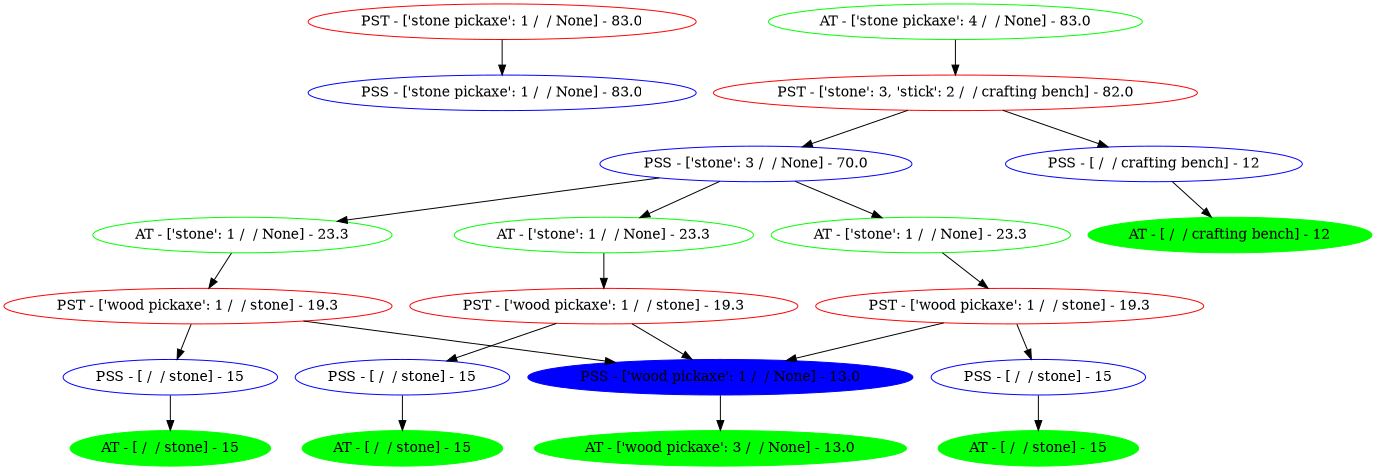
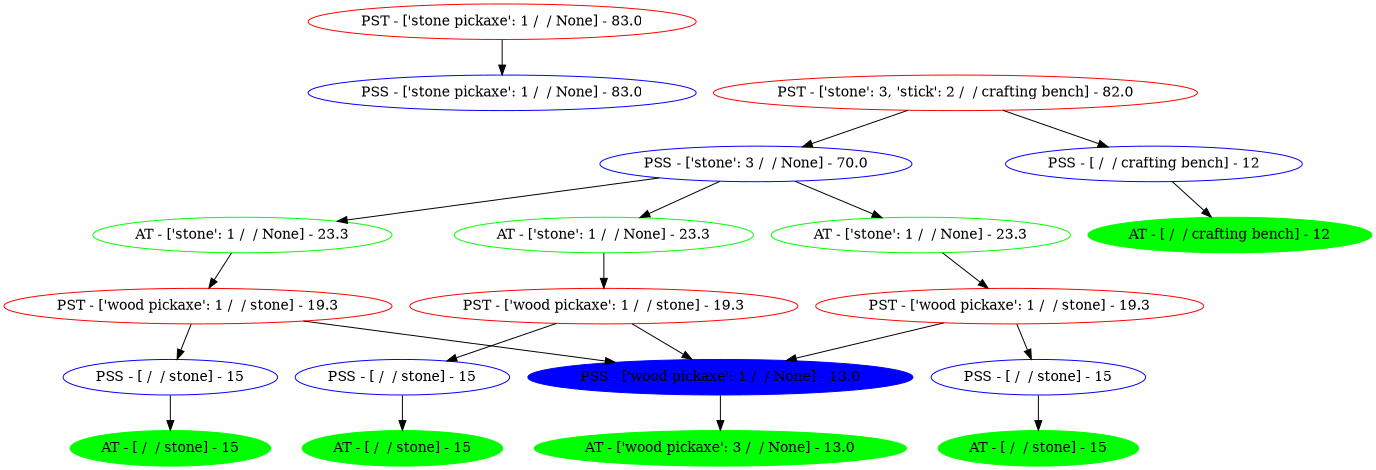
  digraph {
    node [color=green style=unfilled]
    n1 [color=red label="PST - ['stone pickaxe': 1 /  / None] - 83.0" style=""]
    n2 [color=blue label="PSS - ['stone pickaxe': 1 /  / None] - 83.0" style=""]
-   n3 [label="AT - ['stone pickaxe': 4 /  / None] - 83.0"]
    n4 [color=red label="PST - ['stone': 3, 'stick': 2 /  / crafting bench] - 82.0"]
    n5 [color=blue label="PSS - ['stone': 3 /  / None] - 70.0"]
    n6 [color=blue label="PSS - [ /  / crafting bench] - 12"]
    n7 [label="AT - ['stone': 1 /  / None] - 23.3"]
    n8 [label="AT - ['stone': 1 /  / None] - 23.3"]
    n9 [label="AT - ['stone': 1 /  / None] - 23.3"]
    n10 [label="AT - [ /  / crafting bench] - 12" style=filled]
    n11 [color=red label="PST - ['wood pickaxe': 1 /  / stone] - 19.3"]
    n12 [color=red label="PST - ['wood pickaxe': 1 /  / stone] - 19.3"]
    n13 [color=red label="PST - ['wood pickaxe': 1 /  / stone] - 19.3"]
    n14 [color=blue label="PSS - ['wood pickaxe': 1 /  / None] - 13.0" style=filled]
    n15 [color=blue label="PSS - [ /  / stone] - 15"]
    n16 [color=blue label="PSS - [ /  / stone] - 15"]
    n17 [color=blue label="PSS - [ /  / stone] - 15"]
    n18 [label="AT - ['wood pickaxe': 3 /  / None] - 13.0" style=filled]
    n19 [label="AT - [ /  / stone] - 15" style=filled]
    n20 [label="AT - [ /  / stone] - 15" style=filled]
    n21 [label="AT - [ /  / stone] - 15" style=filled]
    n1 -> n2
-   n3 -> n4
    n4 -> n5
    n4 -> n6
    n5 -> n7
    n5 -> n8
    n5 -> n9
    n6 -> n10
    n7 -> n11
    n8 -> n12
    n9 -> n13
    n11 -> n14
    n11 -> n15
    n12 -> n14
    n12 -> n16
    n13 -> n14
    n13 -> n17
    n14 -> n18
    n15 -> n19
    n16 -> n20
    n17 -> n21
  }
